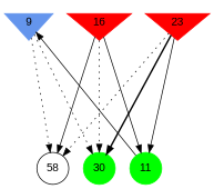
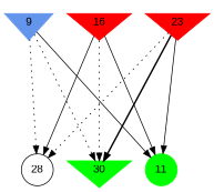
  digraph {
    fontname="Liberation Sans"
    ranksep=2.0
    node [color=red fontname="Liberation Sans" shape=invtriangle style=filled]
    edge [fontname="Liberation Sans" style=dotted]
    9 [color=cornflowerblue]
    16
    23
-   28 [color=black shape=circle label=58 style=""]
-   30 [color=green shape=circle]
+   28 [color=black shape=circle style=""]
+   30 [color=green]
    n6 [color=green label=11 shape=circle]
    subgraph sub_1 {
      rank=same
      9
      16
      23
    }
    subgraph sub_2 {
      rank=same
      28
    }
    subgraph sub_3 {
      rank=same
      30
      n6
    }
    9 -> 28
    9 -> 30
-   n6 -> 9 [style=solid]
+   9 -> n6 [style=solid]
    16 -> 28 [style=solid]
    16 -> 30
    16 -> n6 [style=solid]
    23 -> 28
    23 -> 30 [style=bold]
    23 -> n6 [style=solid]
  }
